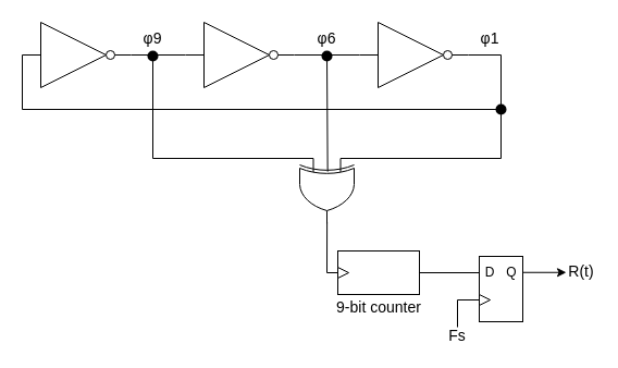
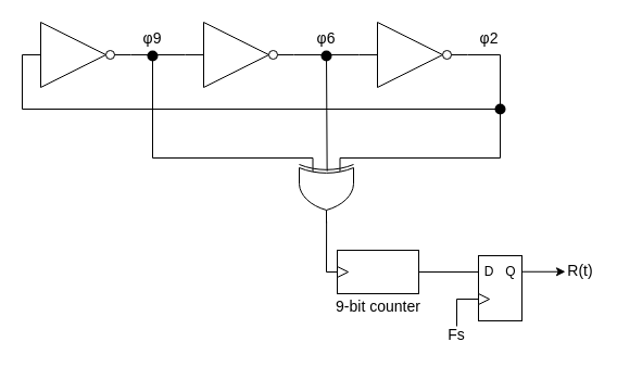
  <mxCell id="0" />
  <mxCell id="1" parent="0" />
  <mxCell id="2" value="" style="verticalLabelPosition=bottom;shadow=0;dashed=0;align=center;html=1;verticalAlign=top;shape=mxgraph.electrical.logic_gates.inverter_2" parent="1" vertex="1"><mxGeometry x="20" y="20" width="100" height="60" as="geometry" /></mxCell>
  <mxCell id="3" value="" style="verticalLabelPosition=bottom;shadow=0;dashed=0;align=center;html=1;verticalAlign=top;shape=mxgraph.electrical.logic_gates.inverter_2" parent="1" vertex="1"><mxGeometry x="170" y="20" width="100" height="60" as="geometry" /></mxCell>
  <mxCell id="4" value="" style="verticalLabelPosition=bottom;shadow=0;dashed=0;align=center;html=1;verticalAlign=top;shape=mxgraph.electrical.logic_gates.inverter_2" parent="1" vertex="1"><mxGeometry x="330" y="20" width="100" height="60" as="geometry" /></mxCell>
  <mxCell id="5" value="" style="endArrow=none;html=1;rounded=0;exitX=1;exitY=0.5;exitDx=0;exitDy=0;exitPerimeter=0;entryX=0;entryY=0.5;entryDx=0;entryDy=0;entryPerimeter=0;" parent="1" source="2" target="3" edge="1"><mxGeometry width="50" height="50" relative="1" as="geometry"><mxPoint x="210" y="180" as="sourcePoint" /><mxPoint x="260" y="130" as="targetPoint" /></mxGeometry></mxCell>
  <mxCell id="6" value="" style="endArrow=none;html=1;rounded=0;entryX=0;entryY=0.5;entryDx=0;entryDy=0;entryPerimeter=0;" parent="1" target="4" edge="1"><mxGeometry width="50" height="50" relative="1" as="geometry"><mxPoint x="270" y="50" as="sourcePoint" /><mxPoint x="320" y="50" as="targetPoint" /></mxGeometry></mxCell>
  <mxCell id="7" value="" style="endArrow=none;html=1;rounded=0;entryX=1;entryY=0.5;entryDx=0;entryDy=0;entryPerimeter=0;exitX=0;exitY=0.5;exitDx=0;exitDy=0;exitPerimeter=0;" parent="1" source="2" target="4" edge="1"><mxGeometry width="50" height="50" relative="1" as="geometry"><mxPoint x="120" y="150" as="sourcePoint" /><mxPoint x="240" y="-10" as="targetPoint" /><Array as="points"><mxPoint x="20" y="100" /><mxPoint x="460" y="100" /><mxPoint x="460" y="50" /></Array></mxGeometry></mxCell>
  <mxCell id="8" value="&lt;font style=&quot;font-size: 14px;&quot;&gt;φ9&lt;/font&gt;" style="text;html=1;align=center;verticalAlign=middle;whiteSpace=wrap;rounded=0;" parent="1" vertex="1"><mxGeometry x="110" y="20" width="60" height="30" as="geometry" /></mxCell>
  <mxCell id="9" value="&lt;font style=&quot;font-size: 14px;&quot;&gt;φ6&lt;/font&gt;" style="text;html=1;align=center;verticalAlign=middle;whiteSpace=wrap;rounded=0;" parent="1" vertex="1"><mxGeometry x="270" y="20" width="60" height="30" as="geometry" /></mxCell>
- <mxCell id="10" value="&lt;font style=&quot;font-size: 14px;&quot;&gt;φ1&lt;/font&gt;" style="text;html=1;align=center;verticalAlign=middle;whiteSpace=wrap;rounded=0;" parent="1" vertex="1"><mxGeometry x="420" y="20" width="60" height="30" as="geometry" /></mxCell>
+ <mxCell id="10" value="&lt;font style=&quot;font-size: 14px;&quot;&gt;φ2&lt;/font&gt;" style="text;html=1;align=center;verticalAlign=middle;whiteSpace=wrap;rounded=0;" parent="1" vertex="1"><mxGeometry x="420" y="20" width="60" height="30" as="geometry" /></mxCell>
  <mxCell id="11" value="" style="verticalLabelPosition=bottom;shadow=0;dashed=0;align=center;html=1;verticalAlign=top;shape=mxgraph.electrical.logic_gates.logic_gate;operation=xor;rotation=90;" parent="1" vertex="1"><mxGeometry x="270" y="150" width="60" height="50" as="geometry" /></mxCell>
  <mxCell id="12" value="" style="endArrow=none;html=1;rounded=0;exitX=0;exitY=0.75;exitDx=0;exitDy=0;exitPerimeter=0;entryX=0.5;entryY=1;entryDx=0;entryDy=0;" parent="1" source="11" target="8" edge="1"><mxGeometry width="50" height="50" relative="1" as="geometry"><mxPoint x="320" y="110" as="sourcePoint" /><mxPoint x="370" y="60" as="targetPoint" /><Array as="points"><mxPoint x="140" y="145" /></Array></mxGeometry></mxCell>
  <mxCell id="13" value="" style="endArrow=none;html=1;rounded=0;exitX=0.202;exitY=0.487;exitDx=0;exitDy=0;exitPerimeter=0;entryX=0.5;entryY=1;entryDx=0;entryDy=0;" parent="1" source="11" target="9" edge="1"><mxGeometry width="50" height="50" relative="1" as="geometry"><mxPoint x="320" y="110" as="sourcePoint" /><mxPoint x="370" y="60" as="targetPoint" /></mxGeometry></mxCell>
  <mxCell id="14" value="" style="endArrow=none;html=1;rounded=0;exitX=0;exitY=0.25;exitDx=0;exitDy=0;exitPerimeter=0;" parent="1" source="11" edge="1"><mxGeometry width="50" height="50" relative="1" as="geometry"><mxPoint x="300" y="130" as="sourcePoint" /><mxPoint x="460" y="100" as="targetPoint" /><Array as="points"><mxPoint x="460" y="145" /></Array></mxGeometry></mxCell>
  <mxCell id="15" value="" style="ellipse;whiteSpace=wrap;html=1;aspect=fixed;strokeColor=none;fillStyle=solid;fillColor=#000000;" parent="1" vertex="1"><mxGeometry x="455" y="95" width="10" height="10" as="geometry" /></mxCell>
  <mxCell id="16" value="" style="ellipse;whiteSpace=wrap;html=1;aspect=fixed;strokeColor=none;fillStyle=solid;fillColor=#000000;" parent="1" vertex="1"><mxGeometry x="295" y="46" width="10" height="10" as="geometry" /></mxCell>
  <mxCell id="17" value="" style="ellipse;whiteSpace=wrap;html=1;aspect=fixed;strokeColor=none;fillStyle=solid;fillColor=#000000;" parent="1" vertex="1"><mxGeometry x="135" y="46" width="10" height="10" as="geometry" /></mxCell>
  <mxCell id="18" value="" style="rounded=0;whiteSpace=wrap;html=1;" parent="1" vertex="1"><mxGeometry x="310" y="230" width="75" height="40" as="geometry" /></mxCell>
  <mxCell id="19" value="&lt;font style=&quot;font-size: 14px;&quot;&gt;9-bit counter&lt;/font&gt;" style="text;html=1;align=center;verticalAlign=middle;whiteSpace=wrap;rounded=0;" parent="1" vertex="1"><mxGeometry x="290.75" y="269" width="113.5" height="26" as="geometry" /></mxCell>
  <mxCell id="20" value="" style="triangle;whiteSpace=wrap;html=1;" parent="1" vertex="1"><mxGeometry x="310" y="245" width="10" height="10" as="geometry" /></mxCell>
  <mxCell id="21" value="" style="endArrow=none;html=1;rounded=0;exitX=0.973;exitY=0.498;exitDx=0;exitDy=0;exitPerimeter=0;entryX=0;entryY=0.5;entryDx=0;entryDy=0;" parent="1" source="11" target="20" edge="1"><mxGeometry width="50" height="50" relative="1" as="geometry"><mxPoint x="360" y="270" as="sourcePoint" /><mxPoint x="410" y="220" as="targetPoint" /><Array as="points"><mxPoint x="300" y="250" /></Array></mxGeometry></mxCell>
  <mxCell id="22" value="" style="rounded=0;whiteSpace=wrap;html=1;" vertex="1" parent="1"><mxGeometry x="440" y="235" width="40" height="60" as="geometry" /></mxCell>
  <mxCell id="23" value="Q" style="text;html=1;align=center;verticalAlign=middle;whiteSpace=wrap;rounded=0;" vertex="1" parent="1"><mxGeometry x="460" y="235" width="20" height="30" as="geometry" /></mxCell>
  <mxCell id="24" value="D" style="text;html=1;align=center;verticalAlign=middle;whiteSpace=wrap;rounded=0;" vertex="1" parent="1"><mxGeometry x="440" y="235" width="20" height="30" as="geometry" /></mxCell>
  <mxCell id="25" value="" style="triangle;whiteSpace=wrap;html=1;" vertex="1" parent="1"><mxGeometry x="440" y="270" width="10" height="10" as="geometry" /></mxCell>
  <mxCell id="26" value="" style="endArrow=none;html=1;rounded=0;exitX=1;exitY=0.5;exitDx=0;exitDy=0;entryX=0;entryY=0.5;entryDx=0;entryDy=0;" edge="1" parent="1" source="18" target="24"><mxGeometry width="50" height="50" relative="1" as="geometry"><mxPoint x="280" y="330" as="sourcePoint" /><mxPoint x="330" y="280" as="targetPoint" /></mxGeometry></mxCell>
  <mxCell id="27" value="" style="endArrow=none;html=1;rounded=0;exitX=0;exitY=0.5;exitDx=0;exitDy=0;" edge="1" parent="1" source="25"><mxGeometry width="50" height="50" relative="1" as="geometry"><mxPoint x="280" y="330" as="sourcePoint" /><mxPoint x="420" y="300" as="targetPoint" /><Array as="points"><mxPoint x="420" y="275" /></Array></mxGeometry></mxCell>
  <mxCell id="28" value="&lt;font style=&quot;font-size: 14px;&quot;&gt;Fs&lt;/font&gt;" style="text;html=1;align=center;verticalAlign=middle;whiteSpace=wrap;rounded=0;" vertex="1" parent="1"><mxGeometry x="407.5" y="300" width="23.5" height="16" as="geometry" /></mxCell>
  <mxCell id="29" value="" style="endArrow=classic;html=1;rounded=0;" edge="1" parent="1"><mxGeometry width="50" height="50" relative="1" as="geometry"><mxPoint x="480" y="249.76" as="sourcePoint" /><mxPoint x="520" y="249.76" as="targetPoint" /></mxGeometry></mxCell>
  <mxCell id="30" value="&lt;font style=&quot;font-size: 14px;&quot;&gt;R(t)&lt;/font&gt;" style="text;html=1;align=center;verticalAlign=middle;whiteSpace=wrap;rounded=0;" vertex="1" parent="1"><mxGeometry x="522" y="241" width="23.5" height="16" as="geometry" /></mxCell>
